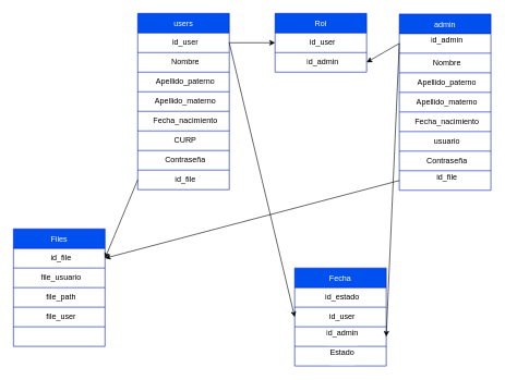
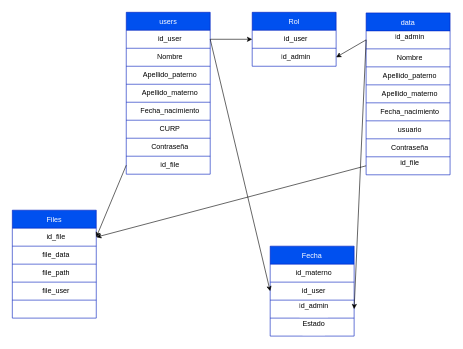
  <mxCell id="0" />
  <mxCell id="1" parent="0" />
  <mxCell id="2" value="users" style="shape=table;startSize=30;container=1;collapsible=0;childLayout=tableLayout;fixedRows=1;rowLines=1;fontStyle=0;resizeLast=0;resizeLastRow=0;align=center;labelBackgroundColor=none;labelBorderColor=none;fillColor=#0050ef;fontColor=#ffffff;strokeColor=#001DBC;" parent="1" vertex="1"><mxGeometry x="210" y="20" width="140" height="270" as="geometry" /></mxCell>
  <mxCell id="3" value="" style="shape=tableRow;horizontal=0;startSize=0;swimlaneHead=0;swimlaneBody=0;top=0;left=0;bottom=0;right=0;collapsible=0;dropTarget=0;fillColor=none;points=[[0,0.5],[1,0.5]];portConstraint=eastwest;align=center;fontStyle=0;labelBackgroundColor=default;labelBorderColor=none;" parent="2" vertex="1"><mxGeometry y="30" width="140" height="30" as="geometry" /></mxCell>
  <mxCell id="4" value="id_user" style="shape=partialRectangle;html=1;connectable=0;fillColor=none;top=0;left=0;bottom=0;right=0;align=center;spacingLeft=6;overflow=hidden;fontStyle=0;labelBackgroundColor=default;labelBorderColor=none;" parent="3" vertex="1"><mxGeometry width="140" height="30" as="geometry"><mxRectangle width="140" height="30" as="alternateBounds" /></mxGeometry></mxCell>
  <mxCell id="5" value="" style="shape=tableRow;horizontal=0;startSize=0;swimlaneHead=0;swimlaneBody=0;top=0;left=0;bottom=0;right=0;collapsible=0;dropTarget=0;fillColor=none;points=[[0,0.5],[1,0.5]];portConstraint=eastwest;align=center;fontStyle=0;labelBackgroundColor=default;labelBorderColor=none;" parent="2" vertex="1"><mxGeometry y="60" width="140" height="30" as="geometry" /></mxCell>
  <mxCell id="6" value="Nombre" style="shape=partialRectangle;html=1;connectable=0;fillColor=none;top=0;left=0;bottom=0;right=0;align=center;spacingLeft=6;overflow=hidden;fontStyle=0;labelBackgroundColor=default;labelBorderColor=none;" parent="5" vertex="1"><mxGeometry width="140" height="30" as="geometry"><mxRectangle width="140" height="30" as="alternateBounds" /></mxGeometry></mxCell>
  <mxCell id="7" value="" style="shape=tableRow;horizontal=0;startSize=0;swimlaneHead=0;swimlaneBody=0;top=0;left=0;bottom=0;right=0;collapsible=0;dropTarget=0;fillColor=none;points=[[0,0.5],[1,0.5]];portConstraint=eastwest;align=center;fontStyle=0;labelBackgroundColor=default;labelBorderColor=none;" parent="2" vertex="1"><mxGeometry y="90" width="140" height="30" as="geometry" /></mxCell>
  <mxCell id="8" value="Apellido_paterno" style="shape=partialRectangle;html=1;connectable=0;fillColor=none;top=0;left=0;bottom=0;right=0;align=center;spacingLeft=6;overflow=hidden;fontStyle=0;labelBackgroundColor=default;labelBorderColor=none;" parent="7" vertex="1"><mxGeometry width="140" height="30" as="geometry"><mxRectangle width="140" height="30" as="alternateBounds" /></mxGeometry></mxCell>
  <mxCell id="9" style="shape=tableRow;horizontal=0;startSize=0;swimlaneHead=0;swimlaneBody=0;top=0;left=0;bottom=0;right=0;collapsible=0;dropTarget=0;fillColor=none;points=[[0,0.5],[1,0.5]];portConstraint=eastwest;align=center;fontStyle=0;labelBackgroundColor=default;labelBorderColor=none;" parent="2" vertex="1"><mxGeometry y="120" width="140" height="30" as="geometry" /></mxCell>
  <mxCell id="10" value="Apellido_materno" style="shape=partialRectangle;html=1;connectable=0;fillColor=none;top=0;left=0;bottom=0;right=0;align=center;spacingLeft=6;overflow=hidden;fontStyle=0;labelBackgroundColor=default;labelBorderColor=none;" parent="9" vertex="1"><mxGeometry width="140" height="30" as="geometry"><mxRectangle width="140" height="30" as="alternateBounds" /></mxGeometry></mxCell>
  <mxCell id="11" style="shape=tableRow;horizontal=0;startSize=0;swimlaneHead=0;swimlaneBody=0;top=0;left=0;bottom=0;right=0;collapsible=0;dropTarget=0;fillColor=none;points=[[0,0.5],[1,0.5]];portConstraint=eastwest;align=center;fontStyle=0;labelBackgroundColor=default;labelBorderColor=none;" parent="2" vertex="1"><mxGeometry y="150" width="140" height="30" as="geometry" /></mxCell>
  <mxCell id="12" value="Fecha_nacimiento" style="shape=partialRectangle;html=1;connectable=0;fillColor=none;top=0;left=0;bottom=0;right=0;align=center;spacingLeft=6;overflow=hidden;fontStyle=0;labelBackgroundColor=default;labelBorderColor=none;" parent="11" vertex="1"><mxGeometry width="140" height="30" as="geometry"><mxRectangle width="140" height="30" as="alternateBounds" /></mxGeometry></mxCell>
  <mxCell id="13" style="shape=tableRow;horizontal=0;startSize=0;swimlaneHead=0;swimlaneBody=0;top=0;left=0;bottom=0;right=0;collapsible=0;dropTarget=0;fillColor=none;points=[[0,0.5],[1,0.5]];portConstraint=eastwest;align=center;fontStyle=0;labelBackgroundColor=default;labelBorderColor=none;" parent="2" vertex="1"><mxGeometry y="180" width="140" height="30" as="geometry" /></mxCell>
  <mxCell id="14" value="CURP" style="shape=partialRectangle;html=1;connectable=0;fillColor=none;top=0;left=0;bottom=0;right=0;align=center;spacingLeft=6;overflow=hidden;fontStyle=0;labelBackgroundColor=default;labelBorderColor=none;" parent="13" vertex="1"><mxGeometry width="140" height="30" as="geometry"><mxRectangle width="140" height="30" as="alternateBounds" /></mxGeometry></mxCell>
  <mxCell id="15" style="shape=tableRow;horizontal=0;startSize=0;swimlaneHead=0;swimlaneBody=0;top=0;left=0;bottom=0;right=0;collapsible=0;dropTarget=0;fillColor=none;points=[[0,0.5],[1,0.5]];portConstraint=eastwest;align=center;fontStyle=0;labelBackgroundColor=default;labelBorderColor=none;" parent="2" vertex="1"><mxGeometry y="210" width="140" height="30" as="geometry" /></mxCell>
  <mxCell id="16" value="Contraseña" style="shape=partialRectangle;html=1;connectable=0;fillColor=none;top=0;left=0;bottom=0;right=0;align=center;spacingLeft=6;overflow=hidden;fontStyle=0;labelBackgroundColor=default;labelBorderColor=none;" parent="15" vertex="1"><mxGeometry width="140" height="30" as="geometry"><mxRectangle width="140" height="30" as="alternateBounds" /></mxGeometry></mxCell>
  <mxCell id="17" style="shape=tableRow;horizontal=0;startSize=0;swimlaneHead=0;swimlaneBody=0;top=0;left=0;bottom=0;right=0;collapsible=0;dropTarget=0;fillColor=none;points=[[0,0.5],[1,0.5]];portConstraint=eastwest;align=center;fontStyle=0;labelBackgroundColor=default;labelBorderColor=none;" vertex="1" parent="2"><mxGeometry y="240" width="140" height="30" as="geometry" /></mxCell>
  <mxCell id="18" value="id_file" style="shape=partialRectangle;html=1;connectable=0;fillColor=none;top=0;left=0;bottom=0;right=0;align=center;spacingLeft=6;overflow=hidden;fontStyle=0;labelBackgroundColor=default;labelBorderColor=none;" vertex="1" parent="17"><mxGeometry width="140" height="30" as="geometry"><mxRectangle width="140" height="30" as="alternateBounds" /></mxGeometry></mxCell>
  <mxCell id="19" value="Rol" style="shape=table;startSize=30;container=1;collapsible=0;childLayout=tableLayout;fixedRows=1;rowLines=1;fontStyle=0;resizeLast=0;resizeLastRow=0;align=center;labelBackgroundColor=none;labelBorderColor=none;fillColor=#0050ef;fontColor=#ffffff;strokeColor=#001DBC;" parent="1" vertex="1"><mxGeometry x="420" y="20" width="140" height="90" as="geometry" /></mxCell>
  <mxCell id="20" value="" style="shape=tableRow;horizontal=0;startSize=0;swimlaneHead=0;swimlaneBody=0;top=0;left=0;bottom=0;right=0;collapsible=0;dropTarget=0;fillColor=none;points=[[0,0.5],[1,0.5]];portConstraint=eastwest;align=center;fontStyle=0;labelBackgroundColor=default;labelBorderColor=none;" parent="19" vertex="1"><mxGeometry y="30" width="140" height="30" as="geometry" /></mxCell>
  <mxCell id="21" value="id_user" style="shape=partialRectangle;html=1;connectable=0;fillColor=none;top=0;left=0;bottom=0;right=0;align=center;spacingLeft=6;overflow=hidden;fontStyle=0;labelBackgroundColor=default;labelBorderColor=none;" parent="20" vertex="1"><mxGeometry width="140" height="30" as="geometry"><mxRectangle width="140" height="30" as="alternateBounds" /></mxGeometry></mxCell>
  <mxCell id="22" value="" style="shape=tableRow;horizontal=0;startSize=0;swimlaneHead=0;swimlaneBody=0;top=0;left=0;bottom=0;right=0;collapsible=0;dropTarget=0;fillColor=none;points=[[0,0.5],[1,0.5]];portConstraint=eastwest;align=center;fontStyle=0;labelBackgroundColor=default;labelBorderColor=none;" parent="19" vertex="1"><mxGeometry y="60" width="140" height="30" as="geometry" /></mxCell>
  <mxCell id="23" value="id_admin" style="shape=partialRectangle;html=1;connectable=0;fillColor=none;top=0;left=0;bottom=0;right=0;align=center;spacingLeft=6;overflow=hidden;fontStyle=0;labelBackgroundColor=default;labelBorderColor=none;" parent="22" vertex="1"><mxGeometry width="140" height="30" as="geometry"><mxRectangle width="140" height="30" as="alternateBounds" /></mxGeometry></mxCell>
  <mxCell id="24" style="edgeStyle=none;html=1;exitX=1;exitY=0.5;exitDx=0;exitDy=0;entryX=0;entryY=0.5;entryDx=0;entryDy=0;" parent="1" source="3" target="20" edge="1"><mxGeometry relative="1" as="geometry" /></mxCell>
- <mxCell id="25" value="admin" style="shape=table;startSize=30;container=1;collapsible=0;childLayout=tableLayout;fixedRows=1;rowLines=1;fontStyle=0;resizeLast=0;resizeLastRow=0;align=center;labelBackgroundColor=none;labelBorderColor=none;fillColor=#0050ef;fontColor=#ffffff;strokeColor=#001DBC;" parent="1" vertex="1"><mxGeometry x="610" y="21" width="140" height="270" as="geometry" /></mxCell>
+ <mxCell id="25" value="data" style="shape=table;startSize=30;container=1;collapsible=0;childLayout=tableLayout;fixedRows=1;rowLines=1;fontStyle=0;resizeLast=0;resizeLastRow=0;align=center;labelBackgroundColor=none;labelBorderColor=none;fillColor=#0050ef;fontColor=#ffffff;strokeColor=#001DBC;" parent="1" vertex="1"><mxGeometry x="610" y="21" width="140" height="270" as="geometry" /></mxCell>
  <mxCell id="26" value="" style="shape=tableRow;horizontal=0;startSize=0;swimlaneHead=0;swimlaneBody=0;top=0;left=0;bottom=0;right=0;collapsible=0;dropTarget=0;fillColor=none;points=[[0,0.5],[1,0.5]];portConstraint=eastwest;align=center;fontStyle=0;labelBackgroundColor=default;labelBorderColor=none;" parent="25" vertex="1"><mxGeometry y="30" width="140" height="30" as="geometry" /></mxCell>
  <mxCell id="27" value="id_admin&lt;div&gt;&lt;br&gt;&lt;/div&gt;" style="shape=partialRectangle;html=1;connectable=0;fillColor=none;top=0;left=0;bottom=0;right=0;align=center;spacingLeft=6;overflow=hidden;fontStyle=0;labelBackgroundColor=default;labelBorderColor=none;" parent="26" vertex="1"><mxGeometry width="140" height="30" as="geometry"><mxRectangle width="140" height="30" as="alternateBounds" /></mxGeometry></mxCell>
  <mxCell id="28" value="" style="shape=tableRow;horizontal=0;startSize=0;swimlaneHead=0;swimlaneBody=0;top=0;left=0;bottom=0;right=0;collapsible=0;dropTarget=0;fillColor=none;points=[[0,0.5],[1,0.5]];portConstraint=eastwest;align=center;fontStyle=0;labelBackgroundColor=default;labelBorderColor=none;" parent="25" vertex="1"><mxGeometry y="60" width="140" height="30" as="geometry" /></mxCell>
  <mxCell id="29" value="Nombre" style="shape=partialRectangle;html=1;connectable=0;fillColor=none;top=0;left=0;bottom=0;right=0;align=center;spacingLeft=6;overflow=hidden;fontStyle=0;labelBackgroundColor=default;labelBorderColor=none;" parent="28" vertex="1"><mxGeometry width="140" height="30" as="geometry"><mxRectangle width="140" height="30" as="alternateBounds" /></mxGeometry></mxCell>
  <mxCell id="30" value="" style="shape=tableRow;horizontal=0;startSize=0;swimlaneHead=0;swimlaneBody=0;top=0;left=0;bottom=0;right=0;collapsible=0;dropTarget=0;fillColor=none;points=[[0,0.5],[1,0.5]];portConstraint=eastwest;align=center;fontStyle=0;labelBackgroundColor=default;labelBorderColor=none;" parent="25" vertex="1"><mxGeometry y="90" width="140" height="30" as="geometry" /></mxCell>
  <mxCell id="31" value="Apellido_paterno" style="shape=partialRectangle;html=1;connectable=0;fillColor=none;top=0;left=0;bottom=0;right=0;align=center;spacingLeft=6;overflow=hidden;fontStyle=0;labelBackgroundColor=default;labelBorderColor=none;" parent="30" vertex="1"><mxGeometry width="140" height="30" as="geometry"><mxRectangle width="140" height="30" as="alternateBounds" /></mxGeometry></mxCell>
  <mxCell id="32" style="shape=tableRow;horizontal=0;startSize=0;swimlaneHead=0;swimlaneBody=0;top=0;left=0;bottom=0;right=0;collapsible=0;dropTarget=0;fillColor=none;points=[[0,0.5],[1,0.5]];portConstraint=eastwest;align=center;fontStyle=0;labelBackgroundColor=default;labelBorderColor=none;" parent="25" vertex="1"><mxGeometry y="120" width="140" height="30" as="geometry" /></mxCell>
  <mxCell id="33" value="Apellido_materno" style="shape=partialRectangle;html=1;connectable=0;fillColor=none;top=0;left=0;bottom=0;right=0;align=center;spacingLeft=6;overflow=hidden;fontStyle=0;labelBackgroundColor=default;labelBorderColor=none;" parent="32" vertex="1"><mxGeometry width="140" height="30" as="geometry"><mxRectangle width="140" height="30" as="alternateBounds" /></mxGeometry></mxCell>
  <mxCell id="34" style="shape=tableRow;horizontal=0;startSize=0;swimlaneHead=0;swimlaneBody=0;top=0;left=0;bottom=0;right=0;collapsible=0;dropTarget=0;fillColor=none;points=[[0,0.5],[1,0.5]];portConstraint=eastwest;align=center;fontStyle=0;labelBackgroundColor=default;labelBorderColor=none;" parent="25" vertex="1"><mxGeometry y="150" width="140" height="30" as="geometry" /></mxCell>
  <mxCell id="35" value="Fecha_nacimiento" style="shape=partialRectangle;html=1;connectable=0;fillColor=none;top=0;left=0;bottom=0;right=0;align=center;spacingLeft=6;overflow=hidden;fontStyle=0;labelBackgroundColor=default;labelBorderColor=none;" parent="34" vertex="1"><mxGeometry width="140" height="30" as="geometry"><mxRectangle width="140" height="30" as="alternateBounds" /></mxGeometry></mxCell>
  <mxCell id="36" style="shape=tableRow;horizontal=0;startSize=0;swimlaneHead=0;swimlaneBody=0;top=0;left=0;bottom=0;right=0;collapsible=0;dropTarget=0;fillColor=none;points=[[0,0.5],[1,0.5]];portConstraint=eastwest;align=center;fontStyle=0;labelBackgroundColor=default;labelBorderColor=none;" parent="25" vertex="1"><mxGeometry y="180" width="140" height="30" as="geometry" /></mxCell>
  <mxCell id="37" value="usuario" style="shape=partialRectangle;html=1;connectable=0;fillColor=none;top=0;left=0;bottom=0;right=0;align=center;spacingLeft=6;overflow=hidden;fontStyle=0;labelBackgroundColor=default;labelBorderColor=none;" parent="36" vertex="1"><mxGeometry width="140" height="30" as="geometry"><mxRectangle width="140" height="30" as="alternateBounds" /></mxGeometry></mxCell>
  <mxCell id="38" style="shape=tableRow;horizontal=0;startSize=0;swimlaneHead=0;swimlaneBody=0;top=0;left=0;bottom=0;right=0;collapsible=0;dropTarget=0;fillColor=none;points=[[0,0.5],[1,0.5]];portConstraint=eastwest;align=center;fontStyle=0;labelBackgroundColor=default;labelBorderColor=none;" parent="25" vertex="1"><mxGeometry y="210" width="140" height="30" as="geometry" /></mxCell>
  <mxCell id="39" value="Contraseña" style="shape=partialRectangle;html=1;connectable=0;fillColor=none;top=0;left=0;bottom=0;right=0;align=center;spacingLeft=6;overflow=hidden;fontStyle=0;labelBackgroundColor=default;labelBorderColor=none;" parent="38" vertex="1"><mxGeometry width="140" height="30" as="geometry"><mxRectangle width="140" height="30" as="alternateBounds" /></mxGeometry></mxCell>
  <mxCell id="40" style="shape=tableRow;horizontal=0;startSize=0;swimlaneHead=0;swimlaneBody=0;top=0;left=0;bottom=0;right=0;collapsible=0;dropTarget=0;fillColor=none;points=[[0,0.5],[1,0.5]];portConstraint=eastwest;align=center;fontStyle=0;labelBackgroundColor=default;labelBorderColor=none;" vertex="1" parent="25"><mxGeometry y="240" width="140" height="30" as="geometry" /></mxCell>
  <mxCell id="41" value="id_file&lt;div&gt;&lt;br&gt;&lt;/div&gt;" style="shape=partialRectangle;html=1;connectable=0;fillColor=none;top=0;left=0;bottom=0;right=0;align=center;spacingLeft=6;overflow=hidden;fontStyle=0;labelBackgroundColor=default;labelBorderColor=none;" vertex="1" parent="40"><mxGeometry width="140" height="30" as="geometry"><mxRectangle width="140" height="30" as="alternateBounds" /></mxGeometry></mxCell>
  <mxCell id="42" style="edgeStyle=none;html=1;exitX=0;exitY=0.5;exitDx=0;exitDy=0;entryX=1;entryY=0.5;entryDx=0;entryDy=0;" parent="1" source="26" target="22" edge="1"><mxGeometry relative="1" as="geometry" /></mxCell>
  <mxCell id="43" value="Files" style="shape=table;startSize=30;container=1;collapsible=0;childLayout=tableLayout;fixedRows=1;rowLines=1;fontStyle=0;resizeLast=0;resizeLastRow=0;align=center;labelBackgroundColor=none;labelBorderColor=none;fillColor=#0050ef;fontColor=#ffffff;strokeColor=#001DBC;" parent="1" vertex="1"><mxGeometry x="20" y="350" width="140" height="180" as="geometry" /></mxCell>
  <mxCell id="44" value="" style="shape=tableRow;horizontal=0;startSize=0;swimlaneHead=0;swimlaneBody=0;top=0;left=0;bottom=0;right=0;collapsible=0;dropTarget=0;fillColor=none;points=[[0,0.5],[1,0.5]];portConstraint=eastwest;align=center;fontStyle=0;labelBackgroundColor=default;labelBorderColor=none;" parent="43" vertex="1"><mxGeometry y="30" width="140" height="30" as="geometry" /></mxCell>
  <mxCell id="45" value="id_file" style="shape=partialRectangle;html=1;connectable=0;fillColor=none;top=0;left=0;bottom=0;right=0;align=center;spacingLeft=6;overflow=hidden;fontStyle=0;labelBackgroundColor=default;labelBorderColor=none;" parent="44" vertex="1"><mxGeometry width="140" height="30" as="geometry"><mxRectangle width="140" height="30" as="alternateBounds" /></mxGeometry></mxCell>
  <mxCell id="46" value="" style="shape=tableRow;horizontal=0;startSize=0;swimlaneHead=0;swimlaneBody=0;top=0;left=0;bottom=0;right=0;collapsible=0;dropTarget=0;fillColor=none;points=[[0,0.5],[1,0.5]];portConstraint=eastwest;align=center;fontStyle=0;labelBackgroundColor=default;labelBorderColor=none;" parent="43" vertex="1"><mxGeometry y="60" width="140" height="30" as="geometry" /></mxCell>
- <mxCell id="47" value="file_usuario" style="shape=partialRectangle;html=1;connectable=0;fillColor=none;top=0;left=0;bottom=0;right=0;align=center;spacingLeft=6;overflow=hidden;fontStyle=0;labelBackgroundColor=default;labelBorderColor=none;" parent="46" vertex="1"><mxGeometry width="140" height="30" as="geometry"><mxRectangle width="140" height="30" as="alternateBounds" /></mxGeometry></mxCell>
+ <mxCell id="47" value="file_data" style="shape=partialRectangle;html=1;connectable=0;fillColor=none;top=0;left=0;bottom=0;right=0;align=center;spacingLeft=6;overflow=hidden;fontStyle=0;labelBackgroundColor=default;labelBorderColor=none;" parent="46" vertex="1"><mxGeometry width="140" height="30" as="geometry"><mxRectangle width="140" height="30" as="alternateBounds" /></mxGeometry></mxCell>
  <mxCell id="48" style="shape=tableRow;horizontal=0;startSize=0;swimlaneHead=0;swimlaneBody=0;top=0;left=0;bottom=0;right=0;collapsible=0;dropTarget=0;fillColor=none;points=[[0,0.5],[1,0.5]];portConstraint=eastwest;align=center;fontStyle=0;labelBackgroundColor=default;labelBorderColor=none;" parent="43" vertex="1"><mxGeometry y="90" width="140" height="30" as="geometry" /></mxCell>
  <mxCell id="49" value="file_path" style="shape=partialRectangle;html=1;connectable=0;fillColor=none;top=0;left=0;bottom=0;right=0;align=center;spacingLeft=6;overflow=hidden;fontStyle=0;labelBackgroundColor=default;labelBorderColor=none;" parent="48" vertex="1"><mxGeometry width="140" height="30" as="geometry"><mxRectangle width="140" height="30" as="alternateBounds" /></mxGeometry></mxCell>
  <mxCell id="50" style="shape=tableRow;horizontal=0;startSize=0;swimlaneHead=0;swimlaneBody=0;top=0;left=0;bottom=0;right=0;collapsible=0;dropTarget=0;fillColor=none;points=[[0,0.5],[1,0.5]];portConstraint=eastwest;align=center;fontStyle=0;labelBackgroundColor=default;labelBorderColor=none;" parent="43" vertex="1"><mxGeometry y="120" width="140" height="30" as="geometry" /></mxCell>
  <mxCell id="51" value="file_user" style="shape=partialRectangle;html=1;connectable=0;fillColor=none;top=0;left=0;bottom=0;right=0;align=center;spacingLeft=6;overflow=hidden;fontStyle=0;labelBackgroundColor=default;labelBorderColor=none;" parent="50" vertex="1"><mxGeometry width="140" height="30" as="geometry"><mxRectangle width="140" height="30" as="alternateBounds" /></mxGeometry></mxCell>
  <mxCell id="52" style="shape=tableRow;horizontal=0;startSize=0;swimlaneHead=0;swimlaneBody=0;top=0;left=0;bottom=0;right=0;collapsible=0;dropTarget=0;fillColor=none;points=[[0,0.5],[1,0.5]];portConstraint=eastwest;align=center;fontStyle=0;labelBackgroundColor=default;labelBorderColor=none;" parent="43" vertex="1"><mxGeometry y="150" width="140" height="30" as="geometry" /></mxCell>
  <mxCell id="53" style="shape=partialRectangle;html=1;connectable=0;fillColor=none;top=0;left=0;bottom=0;right=0;align=center;spacingLeft=6;overflow=hidden;fontStyle=0;labelBackgroundColor=default;labelBorderColor=none;" parent="52" vertex="1"><mxGeometry width="140" height="30" as="geometry"><mxRectangle width="140" height="30" as="alternateBounds" /></mxGeometry></mxCell>
  <mxCell id="54" value="Fecha" style="shape=table;startSize=30;container=1;collapsible=0;childLayout=tableLayout;fixedRows=1;rowLines=1;fontStyle=0;resizeLast=0;resizeLastRow=0;align=center;labelBackgroundColor=none;labelBorderColor=none;fillColor=#0050ef;fontColor=#ffffff;strokeColor=#001DBC;" vertex="1" parent="1"><mxGeometry x="450" y="410" width="140" height="150" as="geometry" /></mxCell>
  <mxCell id="55" value="" style="shape=tableRow;horizontal=0;startSize=0;swimlaneHead=0;swimlaneBody=0;top=0;left=0;bottom=0;right=0;collapsible=0;dropTarget=0;fillColor=none;points=[[0,0.5],[1,0.5]];portConstraint=eastwest;align=center;fontStyle=0;labelBackgroundColor=default;labelBorderColor=none;" vertex="1" parent="54"><mxGeometry y="30" width="140" height="30" as="geometry" /></mxCell>
- <mxCell id="56" value="id_estado" style="shape=partialRectangle;html=1;connectable=0;fillColor=none;top=0;left=0;bottom=0;right=0;align=center;spacingLeft=6;overflow=hidden;fontStyle=0;labelBackgroundColor=default;labelBorderColor=none;" vertex="1" parent="55"><mxGeometry width="140" height="30" as="geometry"><mxRectangle width="140" height="30" as="alternateBounds" /></mxGeometry></mxCell>
+ <mxCell id="56" value="id_materno" style="shape=partialRectangle;html=1;connectable=0;fillColor=none;top=0;left=0;bottom=0;right=0;align=center;spacingLeft=6;overflow=hidden;fontStyle=0;labelBackgroundColor=default;labelBorderColor=none;" vertex="1" parent="55"><mxGeometry width="140" height="30" as="geometry"><mxRectangle width="140" height="30" as="alternateBounds" /></mxGeometry></mxCell>
  <mxCell id="57" value="" style="shape=tableRow;horizontal=0;startSize=0;swimlaneHead=0;swimlaneBody=0;top=0;left=0;bottom=0;right=0;collapsible=0;dropTarget=0;fillColor=none;points=[[0,0.5],[1,0.5]];portConstraint=eastwest;align=center;fontStyle=0;labelBackgroundColor=default;labelBorderColor=none;" vertex="1" parent="54"><mxGeometry y="60" width="140" height="30" as="geometry" /></mxCell>
  <mxCell id="58" value="id_user" style="shape=partialRectangle;html=1;connectable=0;fillColor=none;top=0;left=0;bottom=0;right=0;align=center;spacingLeft=6;overflow=hidden;fontStyle=0;labelBackgroundColor=default;labelBorderColor=none;" vertex="1" parent="57"><mxGeometry width="140" height="30" as="geometry"><mxRectangle width="140" height="30" as="alternateBounds" /></mxGeometry></mxCell>
  <mxCell id="59" value="" style="shape=tableRow;horizontal=0;startSize=0;swimlaneHead=0;swimlaneBody=0;top=0;left=0;bottom=0;right=0;collapsible=0;dropTarget=0;fillColor=none;points=[[0,0.5],[1,0.5]];portConstraint=eastwest;align=center;fontStyle=0;labelBackgroundColor=default;labelBorderColor=none;" vertex="1" parent="54"><mxGeometry y="90" width="140" height="30" as="geometry" /></mxCell>
  <mxCell id="60" value="id_admin&lt;div&gt;&lt;br&gt;&lt;/div&gt;" style="shape=partialRectangle;html=1;connectable=0;fillColor=none;top=0;left=0;bottom=0;right=0;align=center;spacingLeft=6;overflow=hidden;fontStyle=0;labelBackgroundColor=default;labelBorderColor=none;" vertex="1" parent="59"><mxGeometry width="140" height="30" as="geometry"><mxRectangle width="140" height="30" as="alternateBounds" /></mxGeometry></mxCell>
  <mxCell id="61" style="shape=tableRow;horizontal=0;startSize=0;swimlaneHead=0;swimlaneBody=0;top=0;left=0;bottom=0;right=0;collapsible=0;dropTarget=0;fillColor=none;points=[[0,0.5],[1,0.5]];portConstraint=eastwest;align=center;fontStyle=0;labelBackgroundColor=default;labelBorderColor=none;" vertex="1" parent="54"><mxGeometry y="120" width="140" height="30" as="geometry" /></mxCell>
  <mxCell id="62" value="Estado&lt;div&gt;&lt;br&gt;&lt;/div&gt;" style="shape=partialRectangle;html=1;connectable=0;fillColor=none;top=0;left=0;bottom=0;right=0;align=center;spacingLeft=6;overflow=hidden;fontStyle=0;labelBackgroundColor=default;labelBorderColor=none;" vertex="1" parent="61"><mxGeometry width="140" height="30" as="geometry"><mxRectangle width="140" height="30" as="alternateBounds" /></mxGeometry></mxCell>
  <mxCell id="63" style="edgeStyle=none;html=1;exitX=1;exitY=0.5;exitDx=0;exitDy=0;entryX=0;entryY=0.5;entryDx=0;entryDy=0;" edge="1" parent="1" source="3" target="54"><mxGeometry relative="1" as="geometry" /></mxCell>
  <mxCell id="64" style="edgeStyle=none;html=1;exitX=0;exitY=0.5;exitDx=0;exitDy=0;entryX=1;entryY=0.5;entryDx=0;entryDy=0;" edge="1" parent="1" source="26" target="59"><mxGeometry relative="1" as="geometry" /></mxCell>
  <mxCell id="65" style="edgeStyle=none;html=1;exitX=0;exitY=0.5;exitDx=0;exitDy=0;entryX=1;entryY=0.5;entryDx=0;entryDy=0;" edge="1" parent="1" source="17" target="44"><mxGeometry relative="1" as="geometry" /></mxCell>
  <mxCell id="66" style="edgeStyle=none;html=1;exitX=0;exitY=0.5;exitDx=0;exitDy=0;entryX=1;entryY=0.5;entryDx=0;entryDy=0;" edge="1" parent="1" source="40" target="44"><mxGeometry relative="1" as="geometry" /></mxCell>
